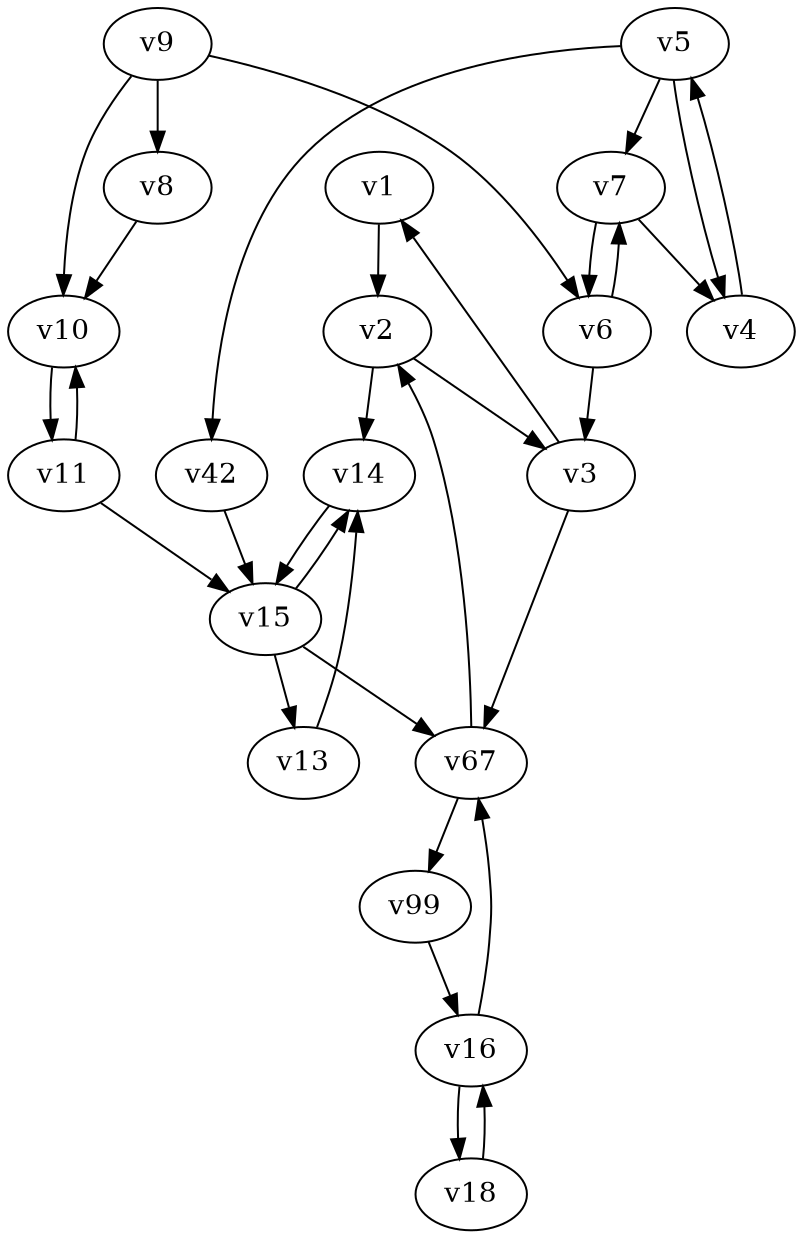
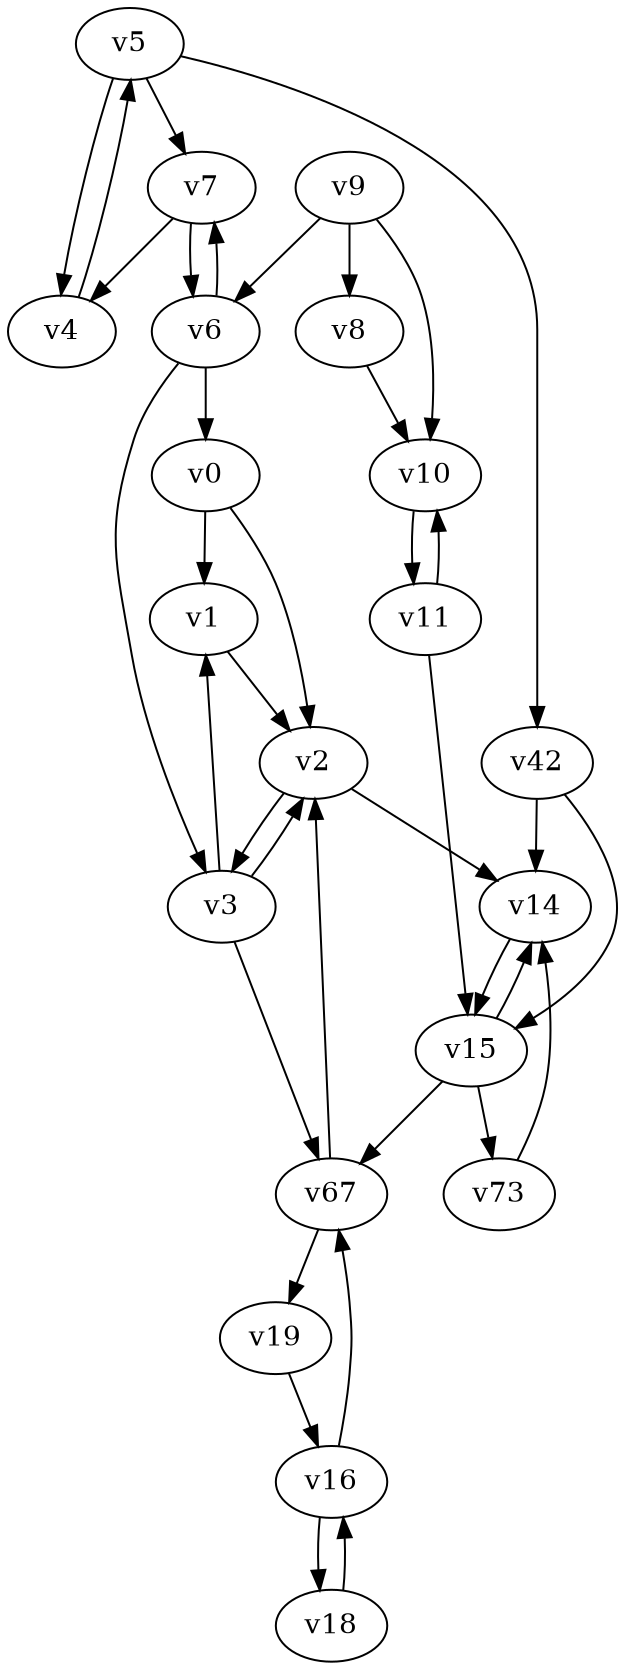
  digraph {
    node [player=0 priority=0]
+   v0
    v1
    v2 [player=1]
    v3
    v14 [priority=1]
    n6 [label=v67]
    v15
-   v19 [player=1 priority=1 label=v99]
+   v19 [player=1 priority=1]
    v4 [priority=1]
    v5 [player=1 priority=1]
    v7
    n12 [label=v42]
    v6 [player=1]
    v8 [player=1]
    v10 [player=1]
    v11
    v9 [player=1 priority=1]
-   v13 [player=1]
+   v13 [player=1 label=v73]
    v16
    v18 [player=1 priority=1]
+   v0 -> v1
+   v0 -> v2
    v1 -> v2
    v2 -> v3
    v2 -> v14
    v3 -> v1
+   v3 -> v2
    v3 -> n6
    v14 -> v15
    n6 -> v2
    n6 -> v19
    v15 -> v14
    v15 -> n6
    v15 -> v13
    v19 -> v16
    v4 -> v5
    v5 -> v4
    v5 -> v7
    v5 -> n12
    v7 -> v4
    v7 -> v6
+   n12 -> v14
    n12 -> v15
+   v6 -> v0
    v6 -> v3
    v6 -> v7
    v8 -> v10
    v10 -> v11
    v11 -> v15
    v11 -> v10
    v9 -> v6
    v9 -> v8
    v9 -> v10
    v13 -> v14
    v16 -> n6
    v16 -> v18
    v18 -> v16
  }
